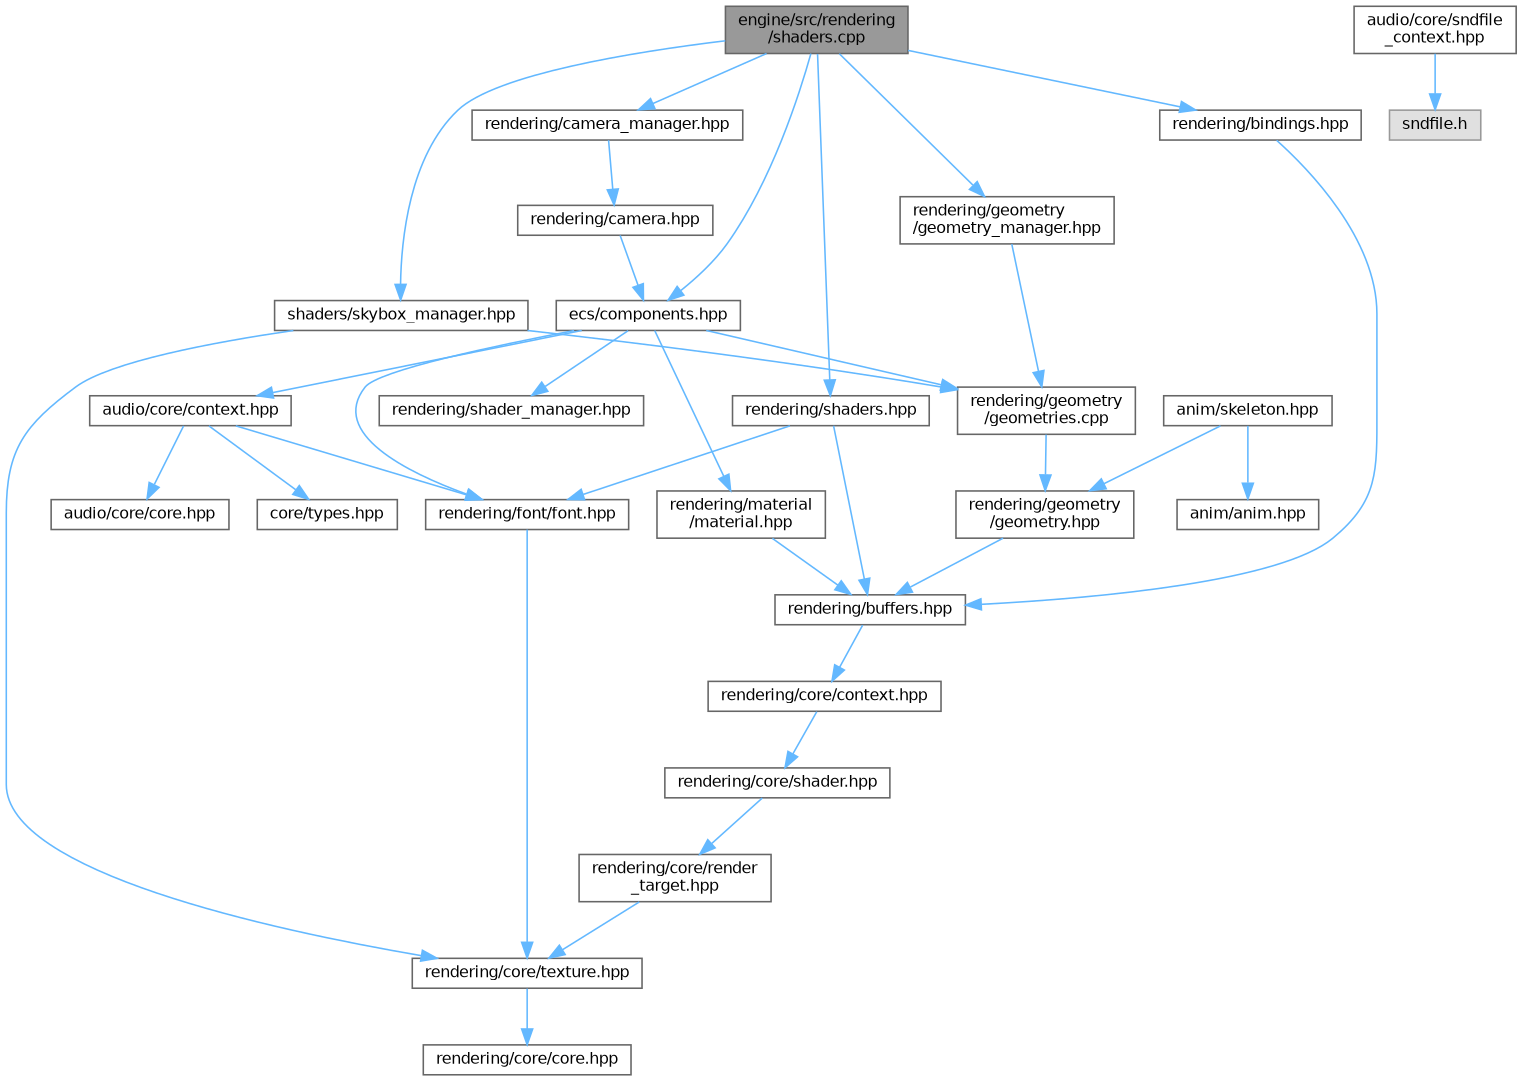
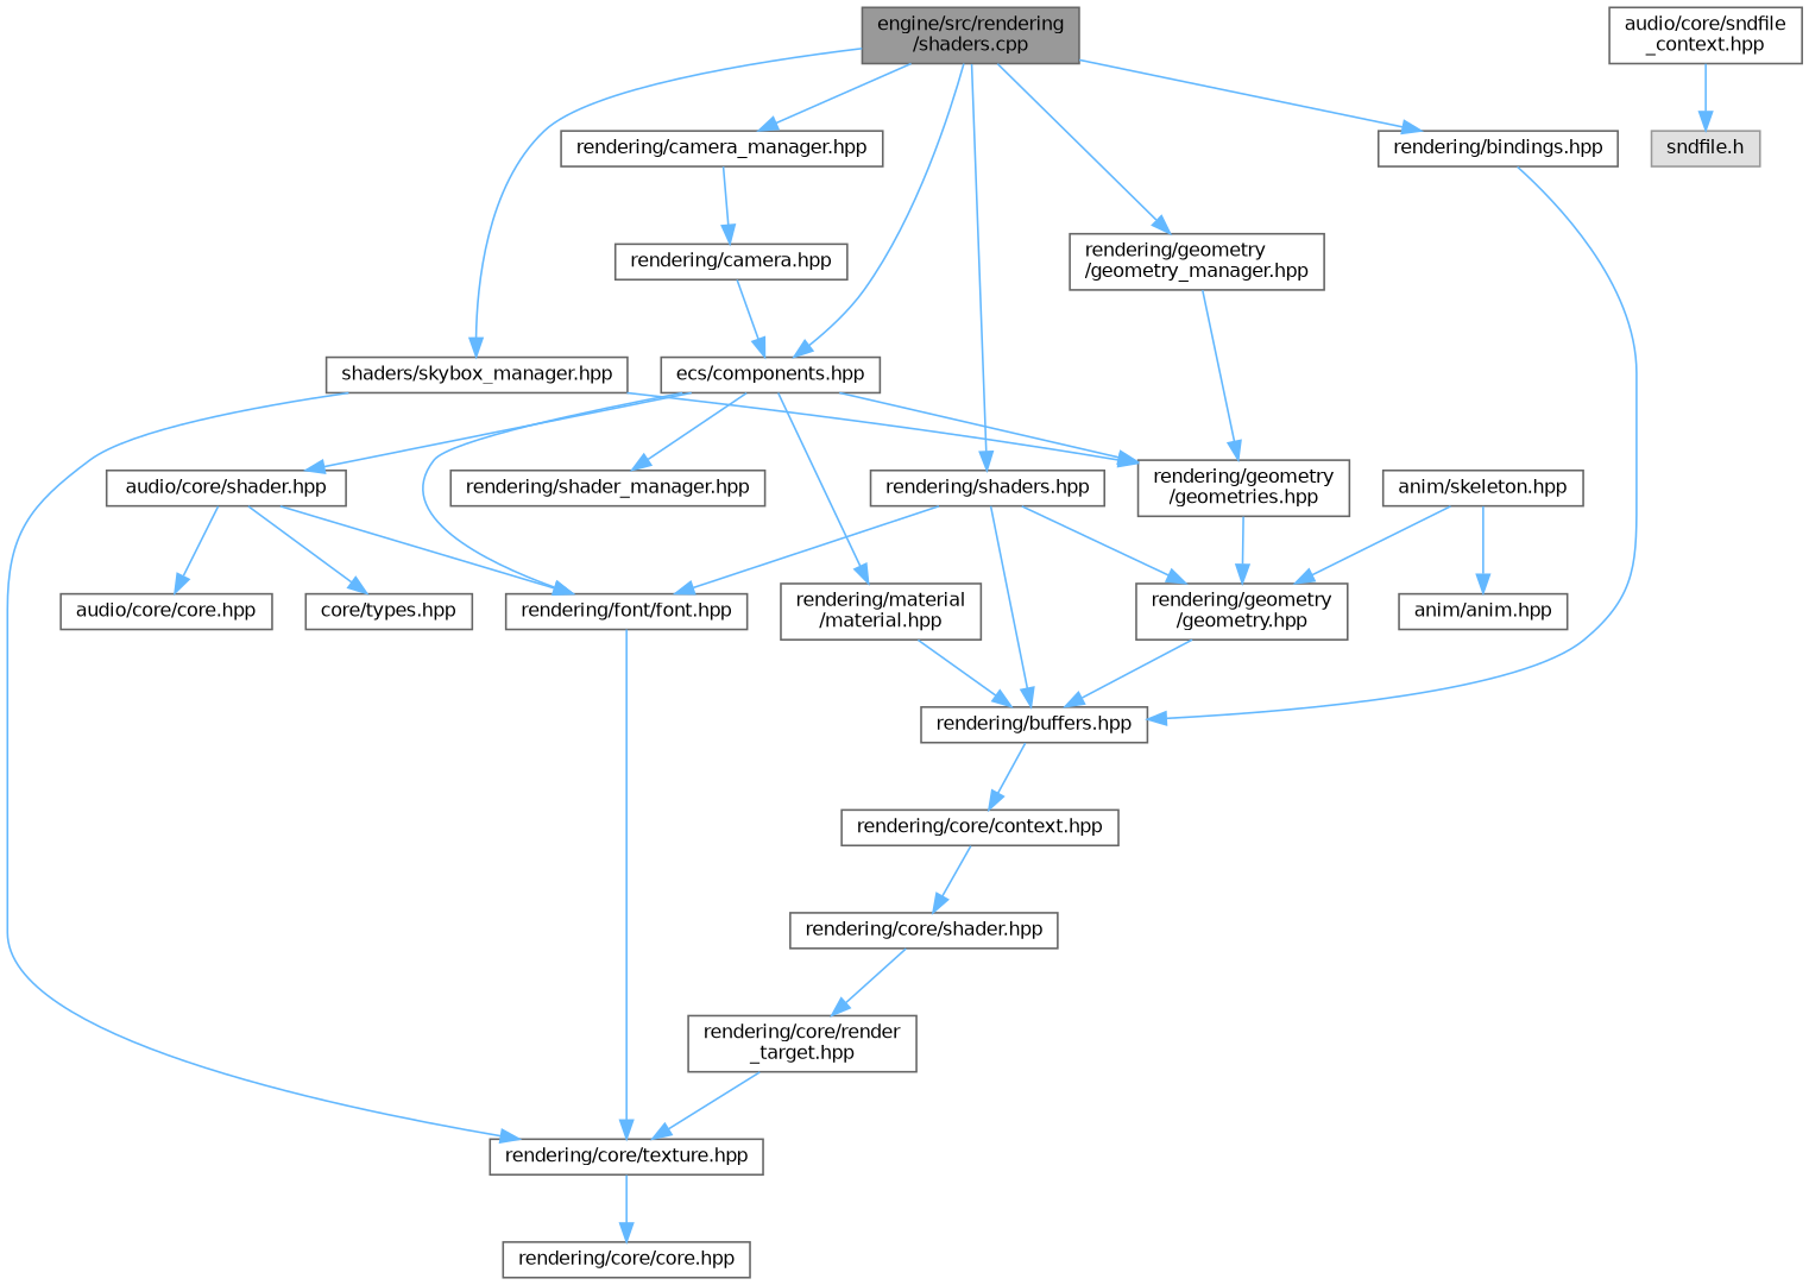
  digraph {
    node [color=grey40 fillcolor=white fontname=Helvetica fontsize=10 shape=box style=filled]
    edge [color=steelblue1 fontname=Helvetica fontsize=10 labelfontname=Helvetica labelfontsize=10 style=solid]
    n1 [color=gray40 fillcolor=grey60 fontcolor=black height=0.2 label="engine/src/rendering\l/shaders.cpp" width=0.4]
    n2 [height=0.2 label="rendering/shaders.hpp" width=0.4]
    n3 [height=0.2 label="rendering/bindings.hpp" width=0.4]
    n4 [height=0.2 label="shaders/skybox_manager.hpp" width=0.4]
    n5 [height=0.2 label="rendering/camera_manager.hpp" width=0.4]
    n6 [height=0.2 label="ecs/components.hpp" width=0.4]
    n7 [height=0.2 label="rendering/geometry\l/geometry_manager.hpp" width=0.4]
    n8 [height=0.2 label="rendering/buffers.hpp" width=0.4]
    n9 [height=0.2 label="rendering/geometry\l/geometry.hpp" width=0.4]
    n10 [height=0.2 label="rendering/font/font.hpp" width=0.4]
    n11 [height=0.2 label="rendering/core/texture.hpp" width=0.4]
-   n12 [height=0.2 label="rendering/geometry\l/geometries.cpp" width=0.4]
+   n12 [height=0.2 label="rendering/geometry\l/geometries.hpp" width=0.4]
    n13 [height=0.2 label="rendering/camera.hpp" width=0.4]
    n14 [height=0.2 label="rendering/material\l/material.hpp" width=0.4]
    n15 [height=0.2 label="rendering/shader_manager.hpp" width=0.4]
-   n16 [height=0.2 label="audio/core/context.hpp" width=0.4]
+   n16 [height=0.2 label="audio/core/shader.hpp" width=0.4]
    n17 [height=0.2 label="rendering/core/shader.hpp" width=0.4]
    n18 [height=0.2 label="rendering/core/render\l_target.hpp" width=0.4]
    n19 [height=0.2 label="rendering/core/context.hpp" width=0.4]
    n20 [height=0.2 label="rendering/core/core.hpp" width=0.4]
    n21 [height=0.2 label="anim/skeleton.hpp" width=0.4]
    n22 [height=0.2 label="anim/anim.hpp" width=0.4]
    n23 [height=0.2 label="audio/core/core.hpp" width=0.4]
    n24 [height=0.2 label="core/types.hpp" width=0.4]
    n25 [height=0.2 label="audio/core/sndfile\l_context.hpp" width=0.4]
    n26 [color=grey60 fillcolor="#E0E0E0" height=0.2 label="sndfile.h" width=0.4]
    n1 -> n2
    n1 -> n3
    n1 -> n4
    n1 -> n5
    n1 -> n6
    n1 -> n7
    n2 -> n8
+   n2 -> n9
    n2 -> n10
    n3 -> n8
    n4 -> n11
    n4 -> n12
    n5 -> n13
    n6 -> n10
    n6 -> n12
    n6 -> n14
    n6 -> n15
    n6 -> n16
    n7 -> n12
    n8 -> n19
    n9 -> n8
    n10 -> n11
    n11 -> n20
    n12 -> n9
    n13 -> n6
    n14 -> n8
    n16 -> n10
    n16 -> n23
    n16 -> n24
    n17 -> n18
    n18 -> n11
    n19 -> n17
    n21 -> n9
    n21 -> n22
    n25 -> n26
  }
